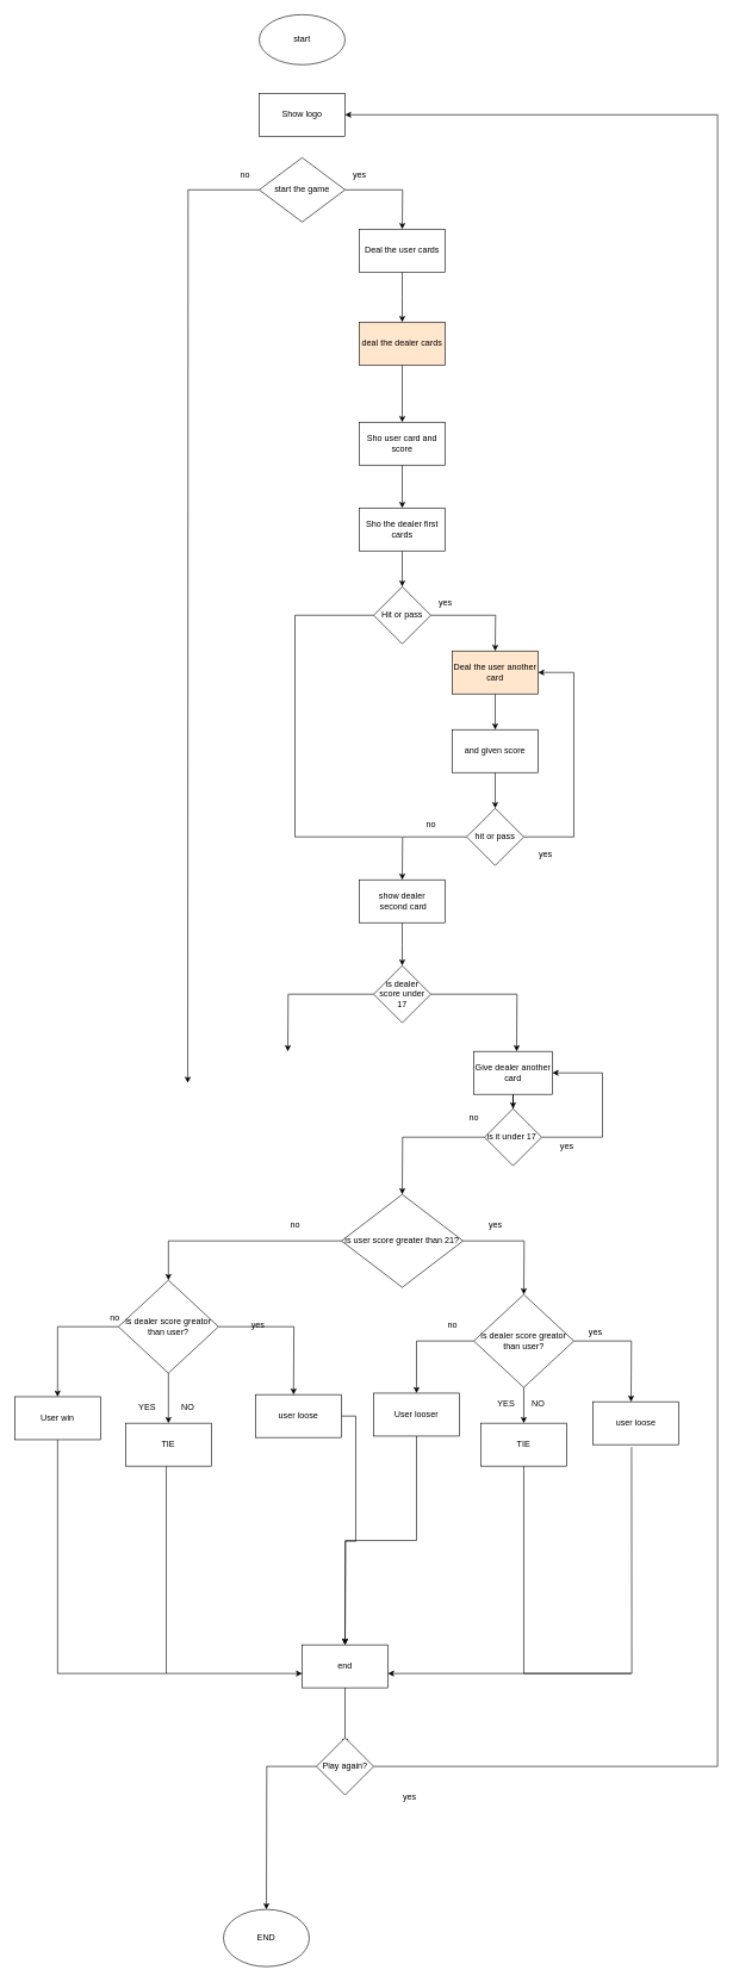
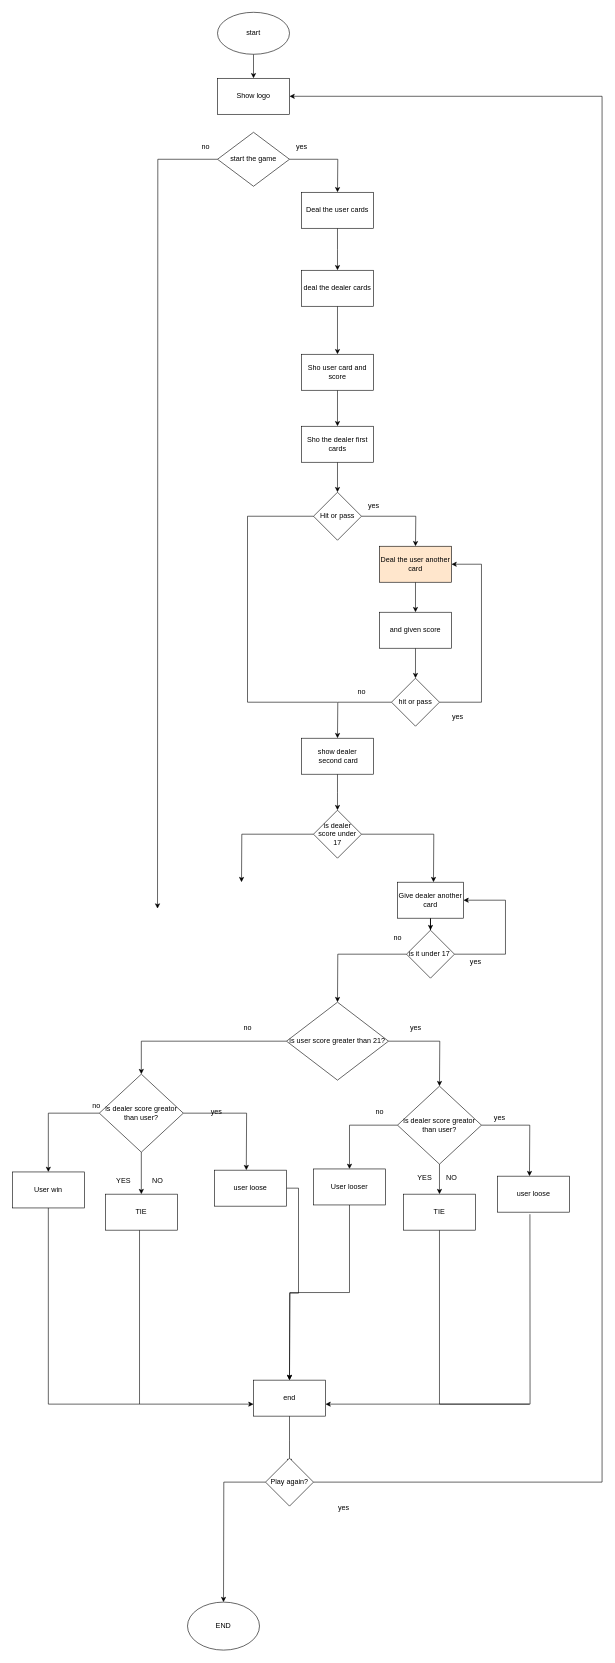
  <mxCell id="0" />
  <mxCell id="1" parent="0" />
+ <mxCell id="2" style="edgeStyle=orthogonalEdgeStyle;rounded=0;orthogonalLoop=1;jettySize=auto;html=1;entryX=0.5;entryY=0;entryDx=0;entryDy=0;" parent="1" source="3" target="9" edge="1"><mxGeometry relative="1" as="geometry"><mxPoint x="422" y="150" as="targetPoint" /></mxGeometry></mxCell>
  <mxCell id="3" value="start" style="ellipse;whiteSpace=wrap;html=1;" parent="1" vertex="1"><mxGeometry x="362" y="20" width="120" height="70" as="geometry" /></mxCell>
  <mxCell id="4" style="edgeStyle=orthogonalEdgeStyle;rounded=0;orthogonalLoop=1;jettySize=auto;html=1;" parent="1" source="6" edge="1"><mxGeometry relative="1" as="geometry"><mxPoint x="262" y="1514" as="targetPoint" /></mxGeometry></mxCell>
  <mxCell id="5" style="edgeStyle=orthogonalEdgeStyle;rounded=0;orthogonalLoop=1;jettySize=auto;html=1;" parent="1" source="6" edge="1"><mxGeometry relative="1" as="geometry"><mxPoint x="562" y="320" as="targetPoint" /></mxGeometry></mxCell>
  <mxCell id="6" value="start the game" style="rhombus;whiteSpace=wrap;html=1;" parent="1" vertex="1"><mxGeometry x="362" y="220" width="120" height="90" as="geometry" /></mxCell>
  <mxCell id="7" value="no" style="text;html=1;align=center;verticalAlign=middle;resizable=0;points=[];autosize=1;strokeColor=none;fillColor=none;" parent="1" vertex="1"><mxGeometry x="322" y="230" width="40" height="30" as="geometry" /></mxCell>
  <mxCell id="8" value="yes&lt;br&gt;" style="text;html=1;align=center;verticalAlign=middle;resizable=0;points=[];autosize=1;strokeColor=none;fillColor=none;" parent="1" vertex="1"><mxGeometry x="482" y="230" width="40" height="30" as="geometry" /></mxCell>
  <mxCell id="9" value="Show logo" style="rounded=0;whiteSpace=wrap;html=1;" parent="1" vertex="1"><mxGeometry x="362" y="130" width="120" height="60" as="geometry" /></mxCell>
  <mxCell id="10" style="edgeStyle=orthogonalEdgeStyle;rounded=0;orthogonalLoop=1;jettySize=auto;html=1;" parent="1" source="11" edge="1"><mxGeometry relative="1" as="geometry"><mxPoint x="562" y="450" as="targetPoint" /></mxGeometry></mxCell>
  <mxCell id="11" value="Deal the user cards" style="rounded=0;whiteSpace=wrap;html=1;" parent="1" vertex="1"><mxGeometry x="502" y="320" width="120" height="60" as="geometry" /></mxCell>
  <mxCell id="12" value="" style="edgeStyle=orthogonalEdgeStyle;rounded=0;orthogonalLoop=1;jettySize=auto;html=1;" parent="1" source="13" target="15" edge="1"><mxGeometry relative="1" as="geometry" /></mxCell>
- <mxCell id="13" value="deal the dealer cards" style="rounded=0;whiteSpace=wrap;html=1;fillColor=#ffe6cc;" parent="1" vertex="1"><mxGeometry x="502" y="450" width="120" height="60" as="geometry" /></mxCell>
+ <mxCell id="13" value="deal the dealer cards" style="rounded=0;whiteSpace=wrap;html=1;" parent="1" vertex="1"><mxGeometry x="502" y="450" width="120" height="60" as="geometry" /></mxCell>
  <mxCell id="14" style="edgeStyle=orthogonalEdgeStyle;rounded=0;orthogonalLoop=1;jettySize=auto;html=1;entryX=0.5;entryY=0;entryDx=0;entryDy=0;" parent="1" source="15" target="17" edge="1"><mxGeometry relative="1" as="geometry"><mxPoint x="562" y="740" as="targetPoint" /></mxGeometry></mxCell>
  <mxCell id="15" value="Sho user card and score" style="rounded=0;whiteSpace=wrap;html=1;" parent="1" vertex="1"><mxGeometry x="502" y="590" width="120" height="60" as="geometry" /></mxCell>
  <mxCell id="16" value="" style="edgeStyle=orthogonalEdgeStyle;rounded=0;orthogonalLoop=1;jettySize=auto;html=1;" parent="1" source="17" target="19" edge="1"><mxGeometry relative="1" as="geometry" /></mxCell>
  <mxCell id="17" value="Sho the dealer first cards" style="rounded=0;whiteSpace=wrap;html=1;" parent="1" vertex="1"><mxGeometry x="502" y="710" width="120" height="60" as="geometry" /></mxCell>
  <mxCell id="18" style="edgeStyle=orthogonalEdgeStyle;rounded=0;orthogonalLoop=1;jettySize=auto;html=1;" parent="1" source="19" edge="1"><mxGeometry relative="1" as="geometry"><mxPoint x="692" y="910" as="targetPoint" /></mxGeometry></mxCell>
  <mxCell id="19" value="Hit or pass" style="rhombus;whiteSpace=wrap;html=1;" parent="1" vertex="1"><mxGeometry x="522" y="820" width="80" height="80" as="geometry" /></mxCell>
  <mxCell id="20" value="" style="edgeStyle=orthogonalEdgeStyle;rounded=0;orthogonalLoop=1;jettySize=auto;html=1;" parent="1" source="21" target="24" edge="1"><mxGeometry relative="1" as="geometry" /></mxCell>
  <mxCell id="21" value="Deal the user another card" style="rounded=0;whiteSpace=wrap;html=1;fillColor=#ffe6cc;" parent="1" vertex="1"><mxGeometry x="632" y="910" width="120" height="60" as="geometry" /></mxCell>
  <mxCell id="22" value="yes&lt;br&gt;" style="text;html=1;align=center;verticalAlign=middle;resizable=0;points=[];autosize=1;strokeColor=none;fillColor=none;" parent="1" vertex="1"><mxGeometry x="602" y="828" width="40" height="30" as="geometry" /></mxCell>
  <mxCell id="23" value="" style="edgeStyle=orthogonalEdgeStyle;rounded=0;orthogonalLoop=1;jettySize=auto;html=1;entryX=0.5;entryY=0;entryDx=0;entryDy=0;" parent="1" source="24" target="27" edge="1"><mxGeometry relative="1" as="geometry"><mxPoint x="692" y="1160" as="targetPoint" /></mxGeometry></mxCell>
  <mxCell id="24" value="and given score" style="rounded=0;whiteSpace=wrap;html=1;" parent="1" vertex="1"><mxGeometry x="632" y="1020" width="120" height="60" as="geometry" /></mxCell>
  <mxCell id="25" style="edgeStyle=orthogonalEdgeStyle;rounded=0;orthogonalLoop=1;jettySize=auto;html=1;entryX=1;entryY=0.5;entryDx=0;entryDy=0;" parent="1" source="27" target="21" edge="1"><mxGeometry relative="1" as="geometry"><mxPoint x="812" y="1010" as="targetPoint" /><Array as="points"><mxPoint x="802" y="1170" /><mxPoint x="802" y="940" /></Array></mxGeometry></mxCell>
  <mxCell id="26" style="edgeStyle=orthogonalEdgeStyle;rounded=0;orthogonalLoop=1;jettySize=auto;html=1;" parent="1" source="27" edge="1"><mxGeometry relative="1" as="geometry"><mxPoint x="562" y="1230" as="targetPoint" /></mxGeometry></mxCell>
  <mxCell id="27" value="hit or pass" style="rhombus;whiteSpace=wrap;html=1;" parent="1" vertex="1"><mxGeometry x="652" y="1130" width="80" height="80" as="geometry" /></mxCell>
  <mxCell id="28" value="yes&lt;br&gt;" style="text;html=1;align=center;verticalAlign=middle;resizable=0;points=[];autosize=1;strokeColor=none;fillColor=none;" parent="1" vertex="1"><mxGeometry x="742" y="1180" width="40" height="30" as="geometry" /></mxCell>
  <mxCell id="29" value="no&lt;br&gt;" style="text;html=1;align=center;verticalAlign=middle;resizable=0;points=[];autosize=1;strokeColor=none;fillColor=none;" parent="1" vertex="1"><mxGeometry x="582" y="1138" width="40" height="30" as="geometry" /></mxCell>
  <mxCell id="30" style="edgeStyle=orthogonalEdgeStyle;rounded=0;orthogonalLoop=1;jettySize=auto;html=1;" parent="1" source="31" edge="1"><mxGeometry relative="1" as="geometry"><mxPoint x="562" y="1350" as="targetPoint" /></mxGeometry></mxCell>
  <mxCell id="31" value="show dealer&lt;br&gt;&amp;nbsp;second card" style="rounded=0;whiteSpace=wrap;html=1;" parent="1" vertex="1"><mxGeometry x="502" y="1230" width="120" height="60" as="geometry" /></mxCell>
  <mxCell id="32" value="" style="endArrow=none;html=1;rounded=0;" parent="1" edge="1"><mxGeometry width="50" height="50" relative="1" as="geometry"><mxPoint x="412" y="860" as="sourcePoint" /><mxPoint x="522" y="860" as="targetPoint" /></mxGeometry></mxCell>
  <mxCell id="33" value="" style="endArrow=none;html=1;rounded=0;" parent="1" edge="1"><mxGeometry width="50" height="50" relative="1" as="geometry"><mxPoint x="412" y="1170" as="sourcePoint" /><mxPoint x="412" y="860" as="targetPoint" /></mxGeometry></mxCell>
  <mxCell id="34" value="" style="endArrow=none;html=1;rounded=0;" parent="1" edge="1"><mxGeometry width="50" height="50" relative="1" as="geometry"><mxPoint x="412" y="1170" as="sourcePoint" /><mxPoint x="562" y="1170" as="targetPoint" /></mxGeometry></mxCell>
  <mxCell id="35" style="edgeStyle=orthogonalEdgeStyle;rounded=0;orthogonalLoop=1;jettySize=auto;html=1;" edge="1" parent="1" source="37"><mxGeometry relative="1" as="geometry"><mxPoint x="402" y="1470" as="targetPoint" /></mxGeometry></mxCell>
  <mxCell id="36" style="edgeStyle=orthogonalEdgeStyle;rounded=0;orthogonalLoop=1;jettySize=auto;html=1;" edge="1" parent="1" source="37"><mxGeometry relative="1" as="geometry"><mxPoint x="722" y="1470" as="targetPoint" /></mxGeometry></mxCell>
  <mxCell id="37" value="is dealer score under 17" style="rhombus;whiteSpace=wrap;html=1;" vertex="1" parent="1"><mxGeometry x="522" y="1350" width="80" height="80" as="geometry" /></mxCell>
  <mxCell id="38" style="edgeStyle=orthogonalEdgeStyle;rounded=0;orthogonalLoop=1;jettySize=auto;html=1;" edge="1" parent="1" source="39" target="42"><mxGeometry relative="1" as="geometry"><mxPoint x="722" y="1590" as="targetPoint" /></mxGeometry></mxCell>
  <mxCell id="39" value="Give dealer another card" style="rounded=0;whiteSpace=wrap;html=1;" vertex="1" parent="1"><mxGeometry x="662" y="1470" width="110" height="60" as="geometry" /></mxCell>
  <mxCell id="40" style="edgeStyle=orthogonalEdgeStyle;rounded=0;orthogonalLoop=1;jettySize=auto;html=1;entryX=1;entryY=0.5;entryDx=0;entryDy=0;" edge="1" parent="1" source="42" target="39"><mxGeometry relative="1" as="geometry"><mxPoint x="922" y="1510" as="targetPoint" /><Array as="points"><mxPoint x="842" y="1590" /><mxPoint x="842" y="1500" /></Array></mxGeometry></mxCell>
  <mxCell id="41" style="edgeStyle=orthogonalEdgeStyle;rounded=0;orthogonalLoop=1;jettySize=auto;html=1;" edge="1" parent="1" source="42"><mxGeometry relative="1" as="geometry"><mxPoint x="562" y="1670" as="targetPoint" /></mxGeometry></mxCell>
  <mxCell id="42" value="is it under 17&amp;nbsp;" style="rhombus;whiteSpace=wrap;html=1;" vertex="1" parent="1"><mxGeometry x="677" y="1550" width="80" height="80" as="geometry" /></mxCell>
  <mxCell id="43" value="yes&lt;br&gt;" style="text;html=1;align=center;verticalAlign=middle;resizable=0;points=[];autosize=1;strokeColor=none;fillColor=none;" vertex="1" parent="1"><mxGeometry x="772" y="1588" width="40" height="30" as="geometry" /></mxCell>
  <mxCell id="44" value="no&lt;br&gt;" style="text;html=1;align=center;verticalAlign=middle;resizable=0;points=[];autosize=1;strokeColor=none;fillColor=none;" vertex="1" parent="1"><mxGeometry x="642" y="1548" width="40" height="30" as="geometry" /></mxCell>
  <mxCell id="45" style="edgeStyle=orthogonalEdgeStyle;rounded=0;orthogonalLoop=1;jettySize=auto;html=1;entryX=0.5;entryY=0;entryDx=0;entryDy=0;" edge="1" parent="1" source="47"><mxGeometry relative="1" as="geometry"><mxPoint x="732" y="1810" as="targetPoint" /></mxGeometry></mxCell>
  <mxCell id="46" style="edgeStyle=orthogonalEdgeStyle;rounded=0;orthogonalLoop=1;jettySize=auto;html=1;entryX=0.5;entryY=0;entryDx=0;entryDy=0;" edge="1" parent="1" source="47" target="51"><mxGeometry relative="1" as="geometry"><mxPoint x="322" y="1810" as="targetPoint" /></mxGeometry></mxCell>
  <mxCell id="47" value="is user score greater than 21?" style="rhombus;whiteSpace=wrap;html=1;" vertex="1" parent="1"><mxGeometry x="477" y="1670" width="170" height="130" as="geometry" /></mxCell>
  <mxCell id="48" style="edgeStyle=orthogonalEdgeStyle;rounded=0;orthogonalLoop=1;jettySize=auto;html=1;" edge="1" parent="1" source="51"><mxGeometry relative="1" as="geometry"><mxPoint x="410" y="1950" as="targetPoint" /></mxGeometry></mxCell>
  <mxCell id="49" value="" style="edgeStyle=orthogonalEdgeStyle;rounded=0;orthogonalLoop=1;jettySize=auto;html=1;" edge="1" parent="1" source="51" target="56"><mxGeometry relative="1" as="geometry" /></mxCell>
  <mxCell id="50" style="edgeStyle=orthogonalEdgeStyle;rounded=0;orthogonalLoop=1;jettySize=auto;html=1;" edge="1" parent="1" source="51" target="59"><mxGeometry relative="1" as="geometry"><mxPoint x="90" y="1950" as="targetPoint" /></mxGeometry></mxCell>
  <mxCell id="51" value="is dealer score greator than user?" style="rhombus;whiteSpace=wrap;html=1;" vertex="1" parent="1"><mxGeometry x="165" y="1790" width="140" height="130" as="geometry" /></mxCell>
  <mxCell id="52" value="yes" style="text;html=1;align=center;verticalAlign=middle;resizable=0;points=[];autosize=1;strokeColor=none;fillColor=none;" vertex="1" parent="1"><mxGeometry x="340" y="1838" width="40" height="30" as="geometry" /></mxCell>
  <mxCell id="53" style="edgeStyle=orthogonalEdgeStyle;rounded=0;orthogonalLoop=1;jettySize=auto;html=1;" edge="1" parent="1" source="54"><mxGeometry relative="1" as="geometry"><mxPoint x="482" y="2300" as="targetPoint" /></mxGeometry></mxCell>
  <mxCell id="54" value="user loose" style="rounded=0;whiteSpace=wrap;html=1;" vertex="1" parent="1"><mxGeometry x="357" y="1950" width="120" height="60" as="geometry" /></mxCell>
  <mxCell id="55" style="edgeStyle=orthogonalEdgeStyle;rounded=0;orthogonalLoop=1;jettySize=auto;html=1;entryX=0;entryY=0.5;entryDx=0;entryDy=0;" edge="1" parent="1" source="56"><mxGeometry relative="1" as="geometry"><mxPoint x="422" y="2340" as="targetPoint" /><Array as="points"><mxPoint x="232" y="2340" /></Array></mxGeometry></mxCell>
  <mxCell id="56" value="TIE" style="rounded=0;whiteSpace=wrap;html=1;" vertex="1" parent="1"><mxGeometry x="175" y="1990" width="120" height="60" as="geometry" /></mxCell>
  <mxCell id="57" value="YES&lt;br&gt;" style="text;html=1;align=center;verticalAlign=middle;resizable=0;points=[];autosize=1;strokeColor=none;fillColor=none;" vertex="1" parent="1"><mxGeometry x="180" y="1953" width="50" height="30" as="geometry" /></mxCell>
  <mxCell id="58" value="NO" style="text;html=1;align=center;verticalAlign=middle;resizable=0;points=[];autosize=1;strokeColor=none;fillColor=none;" vertex="1" parent="1"><mxGeometry x="242" y="1953" width="40" height="30" as="geometry" /></mxCell>
  <mxCell id="59" value="User win" style="rounded=0;whiteSpace=wrap;html=1;" vertex="1" parent="1"><mxGeometry x="20" y="1953" width="120" height="60" as="geometry" /></mxCell>
  <mxCell id="60" value="no&lt;br&gt;" style="text;html=1;align=center;verticalAlign=middle;resizable=0;points=[];autosize=1;strokeColor=none;fillColor=none;" vertex="1" parent="1"><mxGeometry x="392" y="1698" width="40" height="30" as="geometry" /></mxCell>
  <mxCell id="61" value="yes&lt;br&gt;" style="text;html=1;align=center;verticalAlign=middle;resizable=0;points=[];autosize=1;strokeColor=none;fillColor=none;" vertex="1" parent="1"><mxGeometry x="672" y="1698" width="40" height="30" as="geometry" /></mxCell>
  <mxCell id="62" value="no&lt;br&gt;" style="text;html=1;align=center;verticalAlign=middle;resizable=0;points=[];autosize=1;strokeColor=none;fillColor=none;" vertex="1" parent="1"><mxGeometry x="140" y="1828" width="40" height="30" as="geometry" /></mxCell>
  <mxCell id="63" style="edgeStyle=orthogonalEdgeStyle;rounded=0;orthogonalLoop=1;jettySize=auto;html=1;" edge="1" parent="1" source="66"><mxGeometry relative="1" as="geometry"><mxPoint x="882" y="1960" as="targetPoint" /></mxGeometry></mxCell>
  <mxCell id="64" value="" style="edgeStyle=orthogonalEdgeStyle;rounded=0;orthogonalLoop=1;jettySize=auto;html=1;" edge="1" parent="1" source="66" target="70"><mxGeometry relative="1" as="geometry" /></mxCell>
  <mxCell id="65" style="edgeStyle=orthogonalEdgeStyle;rounded=0;orthogonalLoop=1;jettySize=auto;html=1;" edge="1" parent="1" source="66" target="74"><mxGeometry relative="1" as="geometry"><mxPoint x="562" y="1960" as="targetPoint" /></mxGeometry></mxCell>
  <mxCell id="66" value="is dealer score greator than user?" style="rhombus;whiteSpace=wrap;html=1;" vertex="1" parent="1"><mxGeometry x="662" y="1810" width="140" height="130" as="geometry" /></mxCell>
  <mxCell id="67" value="yes" style="text;html=1;align=center;verticalAlign=middle;resizable=0;points=[];autosize=1;strokeColor=none;fillColor=none;" vertex="1" parent="1"><mxGeometry x="812" y="1848" width="40" height="30" as="geometry" /></mxCell>
  <mxCell id="68" value="user loose" style="rounded=0;whiteSpace=wrap;html=1;" vertex="1" parent="1"><mxGeometry x="829" y="1960" width="120" height="60" as="geometry" /></mxCell>
  <mxCell id="69" style="edgeStyle=orthogonalEdgeStyle;rounded=0;orthogonalLoop=1;jettySize=auto;html=1;entryX=1;entryY=0.5;entryDx=0;entryDy=0;" edge="1" parent="1" source="70"><mxGeometry relative="1" as="geometry"><mxPoint x="542" y="2340" as="targetPoint" /><Array as="points"><mxPoint x="732" y="2340" /></Array></mxGeometry></mxCell>
  <mxCell id="70" value="TIE" style="rounded=0;whiteSpace=wrap;html=1;" vertex="1" parent="1"><mxGeometry x="672" y="1990" width="120" height="60" as="geometry" /></mxCell>
  <mxCell id="71" value="YES&lt;br&gt;" style="text;html=1;align=center;verticalAlign=middle;resizable=0;points=[];autosize=1;strokeColor=none;fillColor=none;" vertex="1" parent="1"><mxGeometry x="682" y="1948" width="50" height="30" as="geometry" /></mxCell>
  <mxCell id="72" value="NO" style="text;html=1;align=center;verticalAlign=middle;resizable=0;points=[];autosize=1;strokeColor=none;fillColor=none;" vertex="1" parent="1"><mxGeometry x="732" y="1948" width="40" height="30" as="geometry" /></mxCell>
  <mxCell id="73" style="edgeStyle=orthogonalEdgeStyle;rounded=0;orthogonalLoop=1;jettySize=auto;html=1;entryX=0.5;entryY=0;entryDx=0;entryDy=0;exitX=0.5;exitY=1;exitDx=0;exitDy=0;" edge="1" parent="1" source="74"><mxGeometry relative="1" as="geometry"><mxPoint x="602" y="2020" as="sourcePoint" /><mxPoint x="482" y="2300" as="targetPoint" /></mxGeometry></mxCell>
  <mxCell id="74" value="User looser" style="rounded=0;whiteSpace=wrap;html=1;" vertex="1" parent="1"><mxGeometry x="522" y="1948" width="120" height="60" as="geometry" /></mxCell>
  <mxCell id="75" value="no&lt;br&gt;" style="text;html=1;align=center;verticalAlign=middle;resizable=0;points=[];autosize=1;strokeColor=none;fillColor=none;" vertex="1" parent="1"><mxGeometry x="612" y="1838" width="40" height="30" as="geometry" /></mxCell>
  <mxCell id="76" value="" style="endArrow=none;html=1;rounded=0;entryX=0.5;entryY=1;entryDx=0;entryDy=0;" edge="1" parent="1" target="59"><mxGeometry width="50" height="50" relative="1" as="geometry"><mxPoint x="232" y="2340" as="sourcePoint" /><mxPoint x="112" y="2100" as="targetPoint" /><Array as="points"><mxPoint x="80" y="2340" /></Array></mxGeometry></mxCell>
  <mxCell id="77" value="" style="endArrow=none;html=1;rounded=0;entryX=0.448;entryY=1.057;entryDx=0;entryDy=0;entryPerimeter=0;" edge="1" parent="1" target="68"><mxGeometry width="50" height="50" relative="1" as="geometry"><mxPoint x="882" y="2340" as="sourcePoint" /><mxPoint x="902" y="2030" as="targetPoint" /><Array as="points"><mxPoint x="732" y="2340" /><mxPoint x="883" y="2340" /></Array></mxGeometry></mxCell>
  <mxCell id="78" style="edgeStyle=orthogonalEdgeStyle;rounded=0;orthogonalLoop=1;jettySize=auto;html=1;" edge="1" parent="1" source="79"><mxGeometry relative="1" as="geometry"><mxPoint x="482" y="2440" as="targetPoint" /></mxGeometry></mxCell>
  <mxCell id="79" value="end" style="rounded=0;whiteSpace=wrap;html=1;" vertex="1" parent="1"><mxGeometry x="422" y="2300" width="120" height="60" as="geometry" /></mxCell>
  <mxCell id="80" style="edgeStyle=orthogonalEdgeStyle;rounded=0;orthogonalLoop=1;jettySize=auto;html=1;entryX=1;entryY=0.5;entryDx=0;entryDy=0;" edge="1" parent="1" source="82" target="9"><mxGeometry relative="1" as="geometry"><mxPoint x="1002" y="150" as="targetPoint" /><Array as="points"><mxPoint x="1003" y="2470" /><mxPoint x="1003" y="160" /></Array></mxGeometry></mxCell>
  <mxCell id="81" style="edgeStyle=orthogonalEdgeStyle;rounded=0;orthogonalLoop=1;jettySize=auto;html=1;" edge="1" parent="1" source="82"><mxGeometry relative="1" as="geometry"><mxPoint x="372" y="2670" as="targetPoint" /></mxGeometry></mxCell>
  <mxCell id="82" value="Play again?" style="rhombus;whiteSpace=wrap;html=1;" vertex="1" parent="1"><mxGeometry x="442" y="2430" width="80" height="80" as="geometry" /></mxCell>
  <mxCell id="83" value="yes&lt;br&gt;" style="text;html=1;align=center;verticalAlign=middle;resizable=0;points=[];autosize=1;strokeColor=none;fillColor=none;" vertex="1" parent="1"><mxGeometry x="552" y="2498" width="40" height="30" as="geometry" /></mxCell>
  <mxCell id="84" value="END" style="ellipse;whiteSpace=wrap;html=1;" vertex="1" parent="1"><mxGeometry x="312" y="2670" width="120" height="80" as="geometry" /></mxCell>
